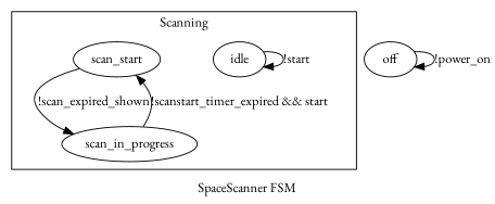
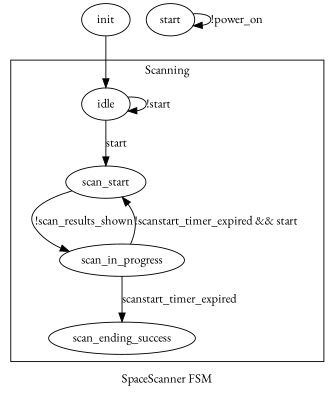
  digraph {
    compound=true
    fontname="EB Garamond"
    label="SpaceScanner FSM"
    node [fontname="EB Garamond"]
    edge [fontname="EB Garamond"]
    idle
    scan_start
    scan_in_progress
-   off
+   scan_ending_success
+   off [label=start]
+   init
    subgraph sub_1 {
      label=Idle
      idle
      scan_start
    }
    subgraph cluster_2 {
      label=Scanning
      idle
      scan_start
      scan_in_progress
+     scan_ending_success
    }
    idle -> idle [label="!start"]
-   scan_start -> scan_in_progress [label="!scan_expired_shown"]
+   idle -> scan_start [label=start]
+   scan_start -> scan_in_progress [label="!scan_results_shown"]
    scan_in_progress -> scan_start [label="!scanstart_timer_expired && start"]
+   scan_in_progress -> scan_ending_success [label=scanstart_timer_expired]
    off -> off [label="!power_on"]
+   init -> idle
  }
